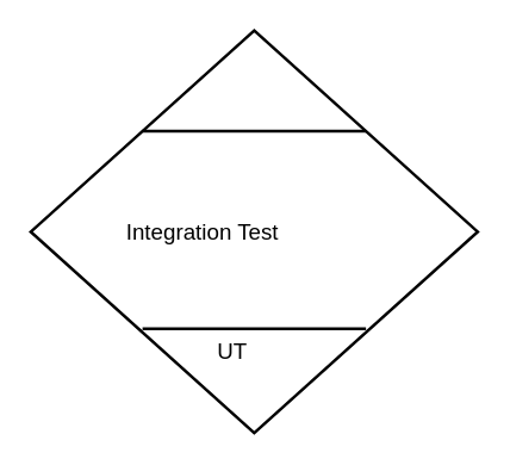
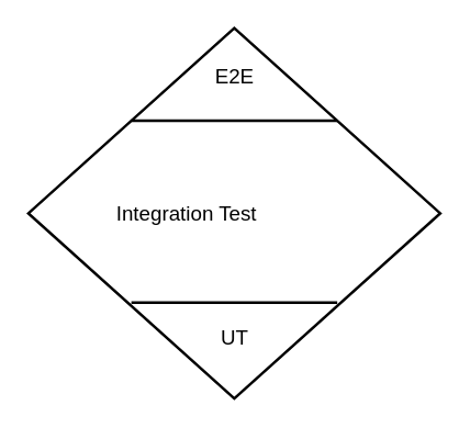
  <mxCell id="0" />
  <mxCell id="1" parent="0" />
  <mxCell id="2" value="" style="rhombus;whiteSpace=wrap;html=1;strokeWidth=2;" vertex="1" parent="1"><mxGeometry x="20" y="20" width="300" height="270" as="geometry" /></mxCell>
  <mxCell id="3" value="" style="endArrow=none;html=1;exitX=0;exitY=0;exitDx=0;exitDy=0;entryX=1;entryY=0;entryDx=0;entryDy=0;strokeWidth=2;" edge="1" parent="1" source="2" target="2"><mxGeometry width="50" height="50" relative="1" as="geometry"><mxPoint x="240" y="220" as="sourcePoint" /><mxPoint x="290" y="170" as="targetPoint" /></mxGeometry></mxCell>
  <mxCell id="4" value="" style="endArrow=none;html=1;exitX=0;exitY=0;exitDx=0;exitDy=0;entryX=1;entryY=0;entryDx=0;entryDy=0;strokeWidth=2;" edge="1" parent="1"><mxGeometry width="50" height="50" relative="1" as="geometry"><mxPoint x="95" y="220" as="sourcePoint" /><mxPoint x="245" y="220" as="targetPoint" /></mxGeometry></mxCell>
  <mxCell id="5" value="&lt;font style=&quot;font-size: 15px;&quot;&gt;Integration Test&lt;/font&gt;" style="text;html=1;align=center;verticalAlign=middle;resizable=0;points=[];autosize=1;strokeColor=none;fillColor=none;" vertex="1" parent="1"><mxGeometry x="70" y="140" width="130" height="30" as="geometry" /></mxCell>
- <mxCell id="6" value="&lt;font style=&quot;font-size: 15px;&quot;&gt;UT&lt;/font&gt;" style="text;html=1;align=center;verticalAlign=middle;resizable=0;points=[];autosize=1;strokeColor=none;fillColor=none;" vertex="1" parent="1"><mxGeometry x="135" y="220" width="40" height="30" as="geometry" /></mxCell>
+ <mxCell id="6" value="&lt;font style=&quot;font-size: 15px;&quot;&gt;UT&lt;/font&gt;" style="text;html=1;align=center;verticalAlign=middle;resizable=0;points=[];autosize=1;strokeColor=none;fillColor=none;" vertex="1" parent="1"><mxGeometry x="150" y="230" width="40" height="30" as="geometry" /></mxCell>
+ <mxCell id="7" value="&lt;font style=&quot;font-size: 15px;&quot;&gt;E2E&lt;/font&gt;" style="text;html=1;align=center;verticalAlign=middle;resizable=0;points=[];autosize=1;strokeColor=none;fillColor=none;" vertex="1" parent="1"><mxGeometry x="145" y="40" width="50" height="30" as="geometry" /></mxCell>
